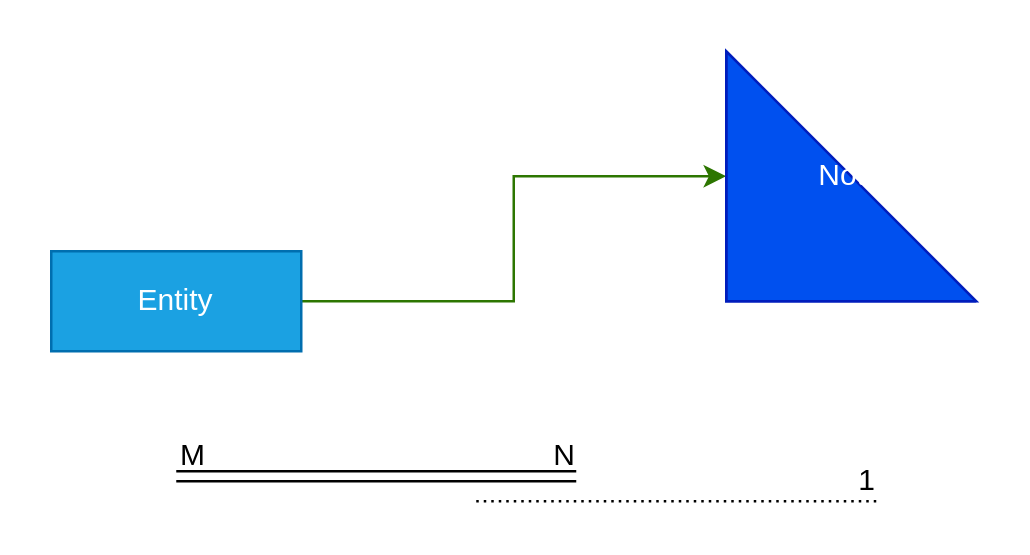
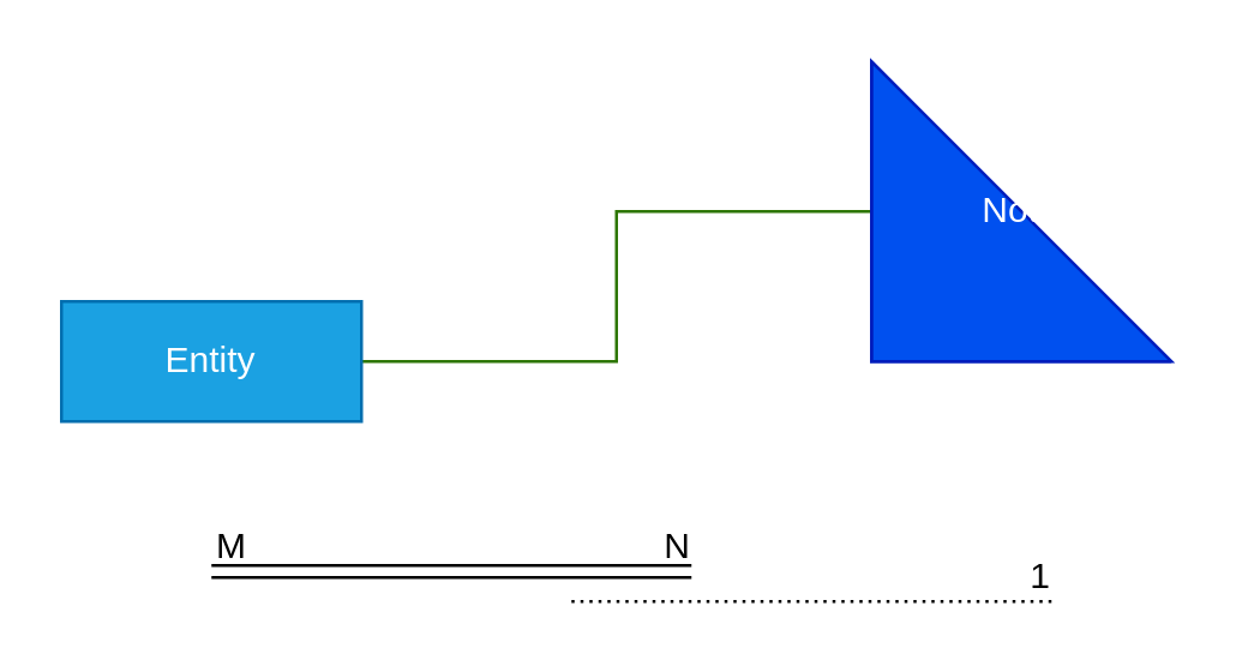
  <mxCell id="0" />
  <mxCell id="1" parent="0" />
- <mxCell id="2" style="edgeStyle=orthogonalEdgeStyle;rounded=0;orthogonalLoop=1;jettySize=auto;html=1;fillColor=#60a917;strokeColor=#2D7600;" edge="1" parent="1" source="3" target="9"><mxGeometry relative="1" as="geometry" /></mxCell>
+ <mxCell id="2" style="edgeStyle=orthogonalEdgeStyle;rounded=0;orthogonalLoop=1;jettySize=auto;html=1;fillColor=#60a917;strokeColor=#2D7600;endArrow=none;" edge="1" parent="1" source="3" target="9"><mxGeometry relative="1" as="geometry" /></mxCell>
  <mxCell id="3" value="Entity" style="arcSize=0;whiteSpace=wrap;html=1;align=center;fillColor=#1ba1e2;strokeColor=#006EAF;fontColor=#ffffff;rounded=0;" vertex="1" parent="1"><mxGeometry x="20" y="100" width="100" height="40" as="geometry" /></mxCell>
  <mxCell id="4" value="" style="endArrow=none;html=1;rounded=0;dashed=1;dashPattern=1 2;" edge="1" parent="1"><mxGeometry relative="1" as="geometry"><mxPoint x="190" y="200" as="sourcePoint" /><mxPoint x="350" y="200" as="targetPoint" /></mxGeometry></mxCell>
  <mxCell id="5" value="1" style="resizable=0;html=1;align=right;verticalAlign=bottom;" connectable="0" vertex="1" parent="4"><mxGeometry x="1" relative="1" as="geometry" /></mxCell>
  <mxCell id="6" value="" style="shape=link;html=1;rounded=0;" edge="1" parent="1"><mxGeometry relative="1" as="geometry"><mxPoint x="70" y="190" as="sourcePoint" /><mxPoint x="230" y="190" as="targetPoint" /></mxGeometry></mxCell>
  <mxCell id="7" value="M" style="resizable=0;html=1;align=left;verticalAlign=bottom;" connectable="0" vertex="1" parent="6"><mxGeometry x="-1" relative="1" as="geometry" /></mxCell>
  <mxCell id="8" value="N" style="resizable=0;html=1;align=right;verticalAlign=bottom;" connectable="0" vertex="1" parent="6"><mxGeometry x="1" relative="1" as="geometry" /></mxCell>
  <mxCell id="9" value="Note" style="shape=note;size=100;whiteSpace=wrap;html=1;fillColor=#0050ef;strokeColor=#001DBC;fontColor=#ffffff;" vertex="1" parent="1"><mxGeometry x="290" y="20" width="100" height="100" as="geometry" /></mxCell>
